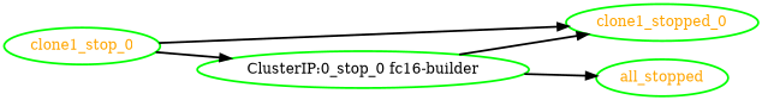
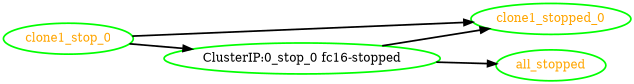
  digraph {
    rankdir=LR
    node [color=green fontcolor=orange style=bold]
    edge [style=bold]
    clone1_stopped_0
    clone1_stop_0
-   "ClusterIP:0_stop_0 fc16-builder" [fontcolor=black]
+   "ClusterIP:0_stop_0 fc16-builder" [fontcolor=black label="ClusterIP:0_stop_0 fc16-stopped"]
    all_stopped
    clone1_stop_0 -> clone1_stopped_0
    clone1_stop_0 -> "ClusterIP:0_stop_0 fc16-builder"
    "ClusterIP:0_stop_0 fc16-builder" -> clone1_stopped_0
    "ClusterIP:0_stop_0 fc16-builder" -> all_stopped
  }
